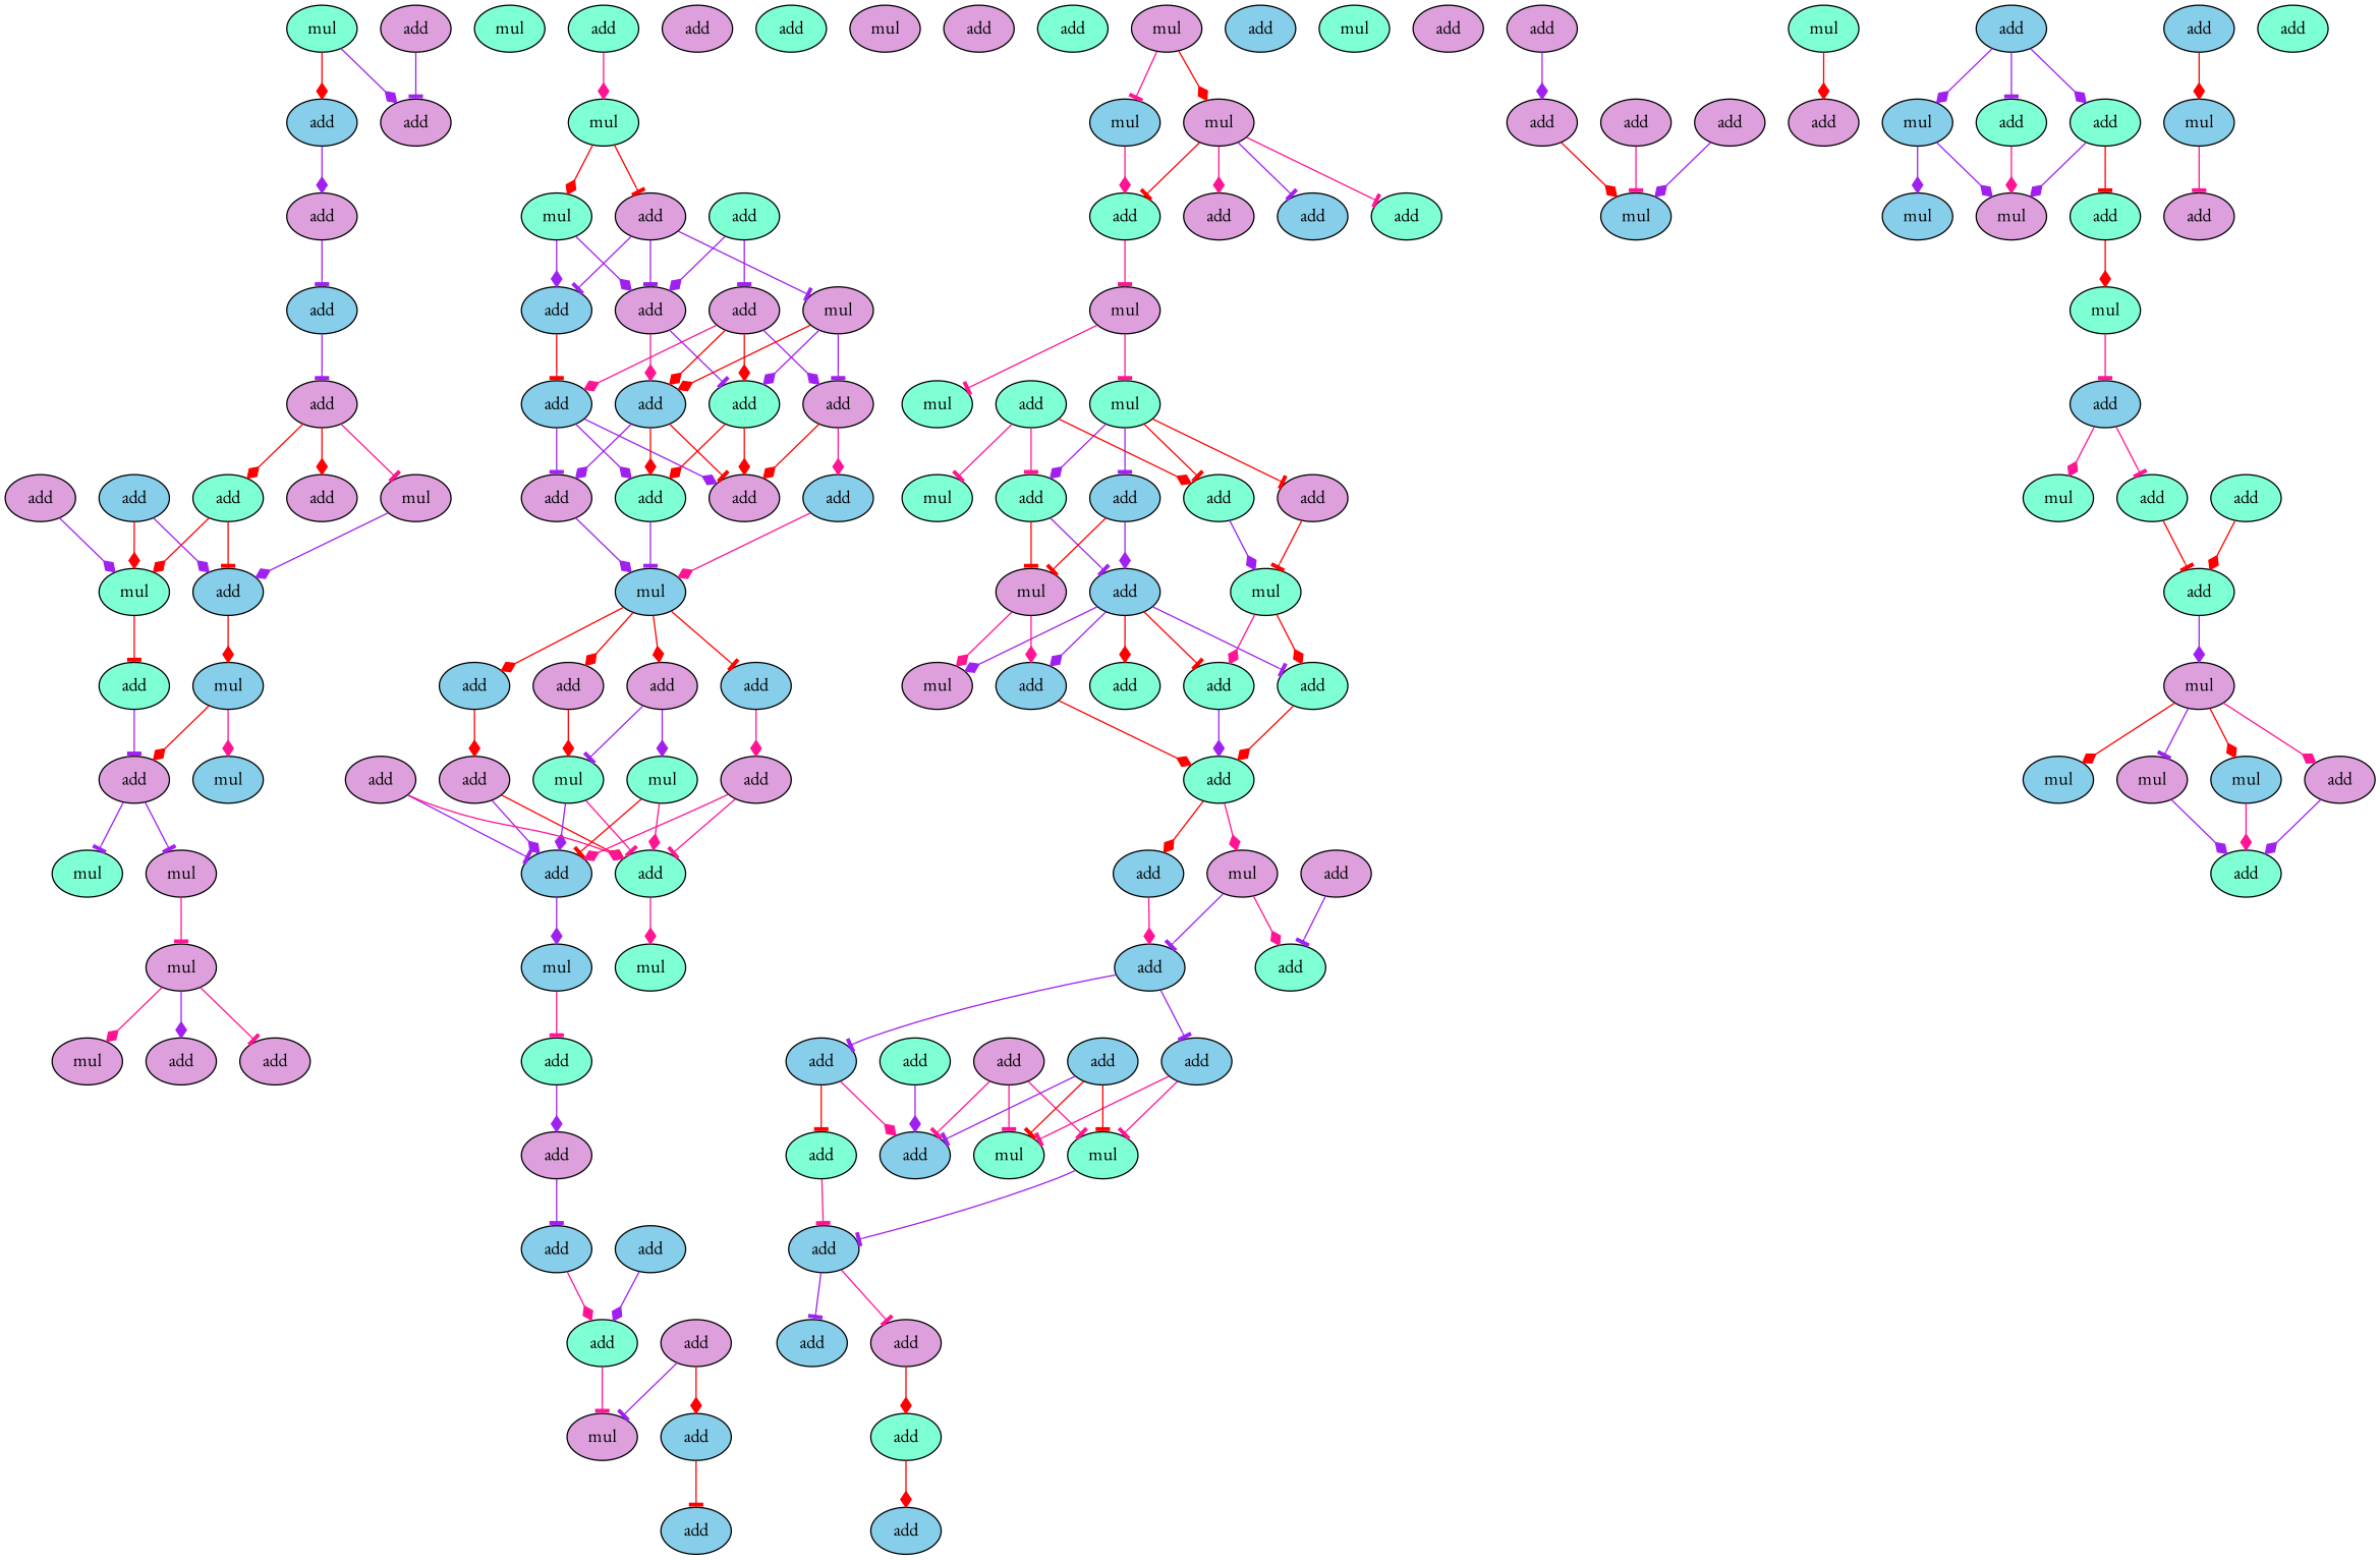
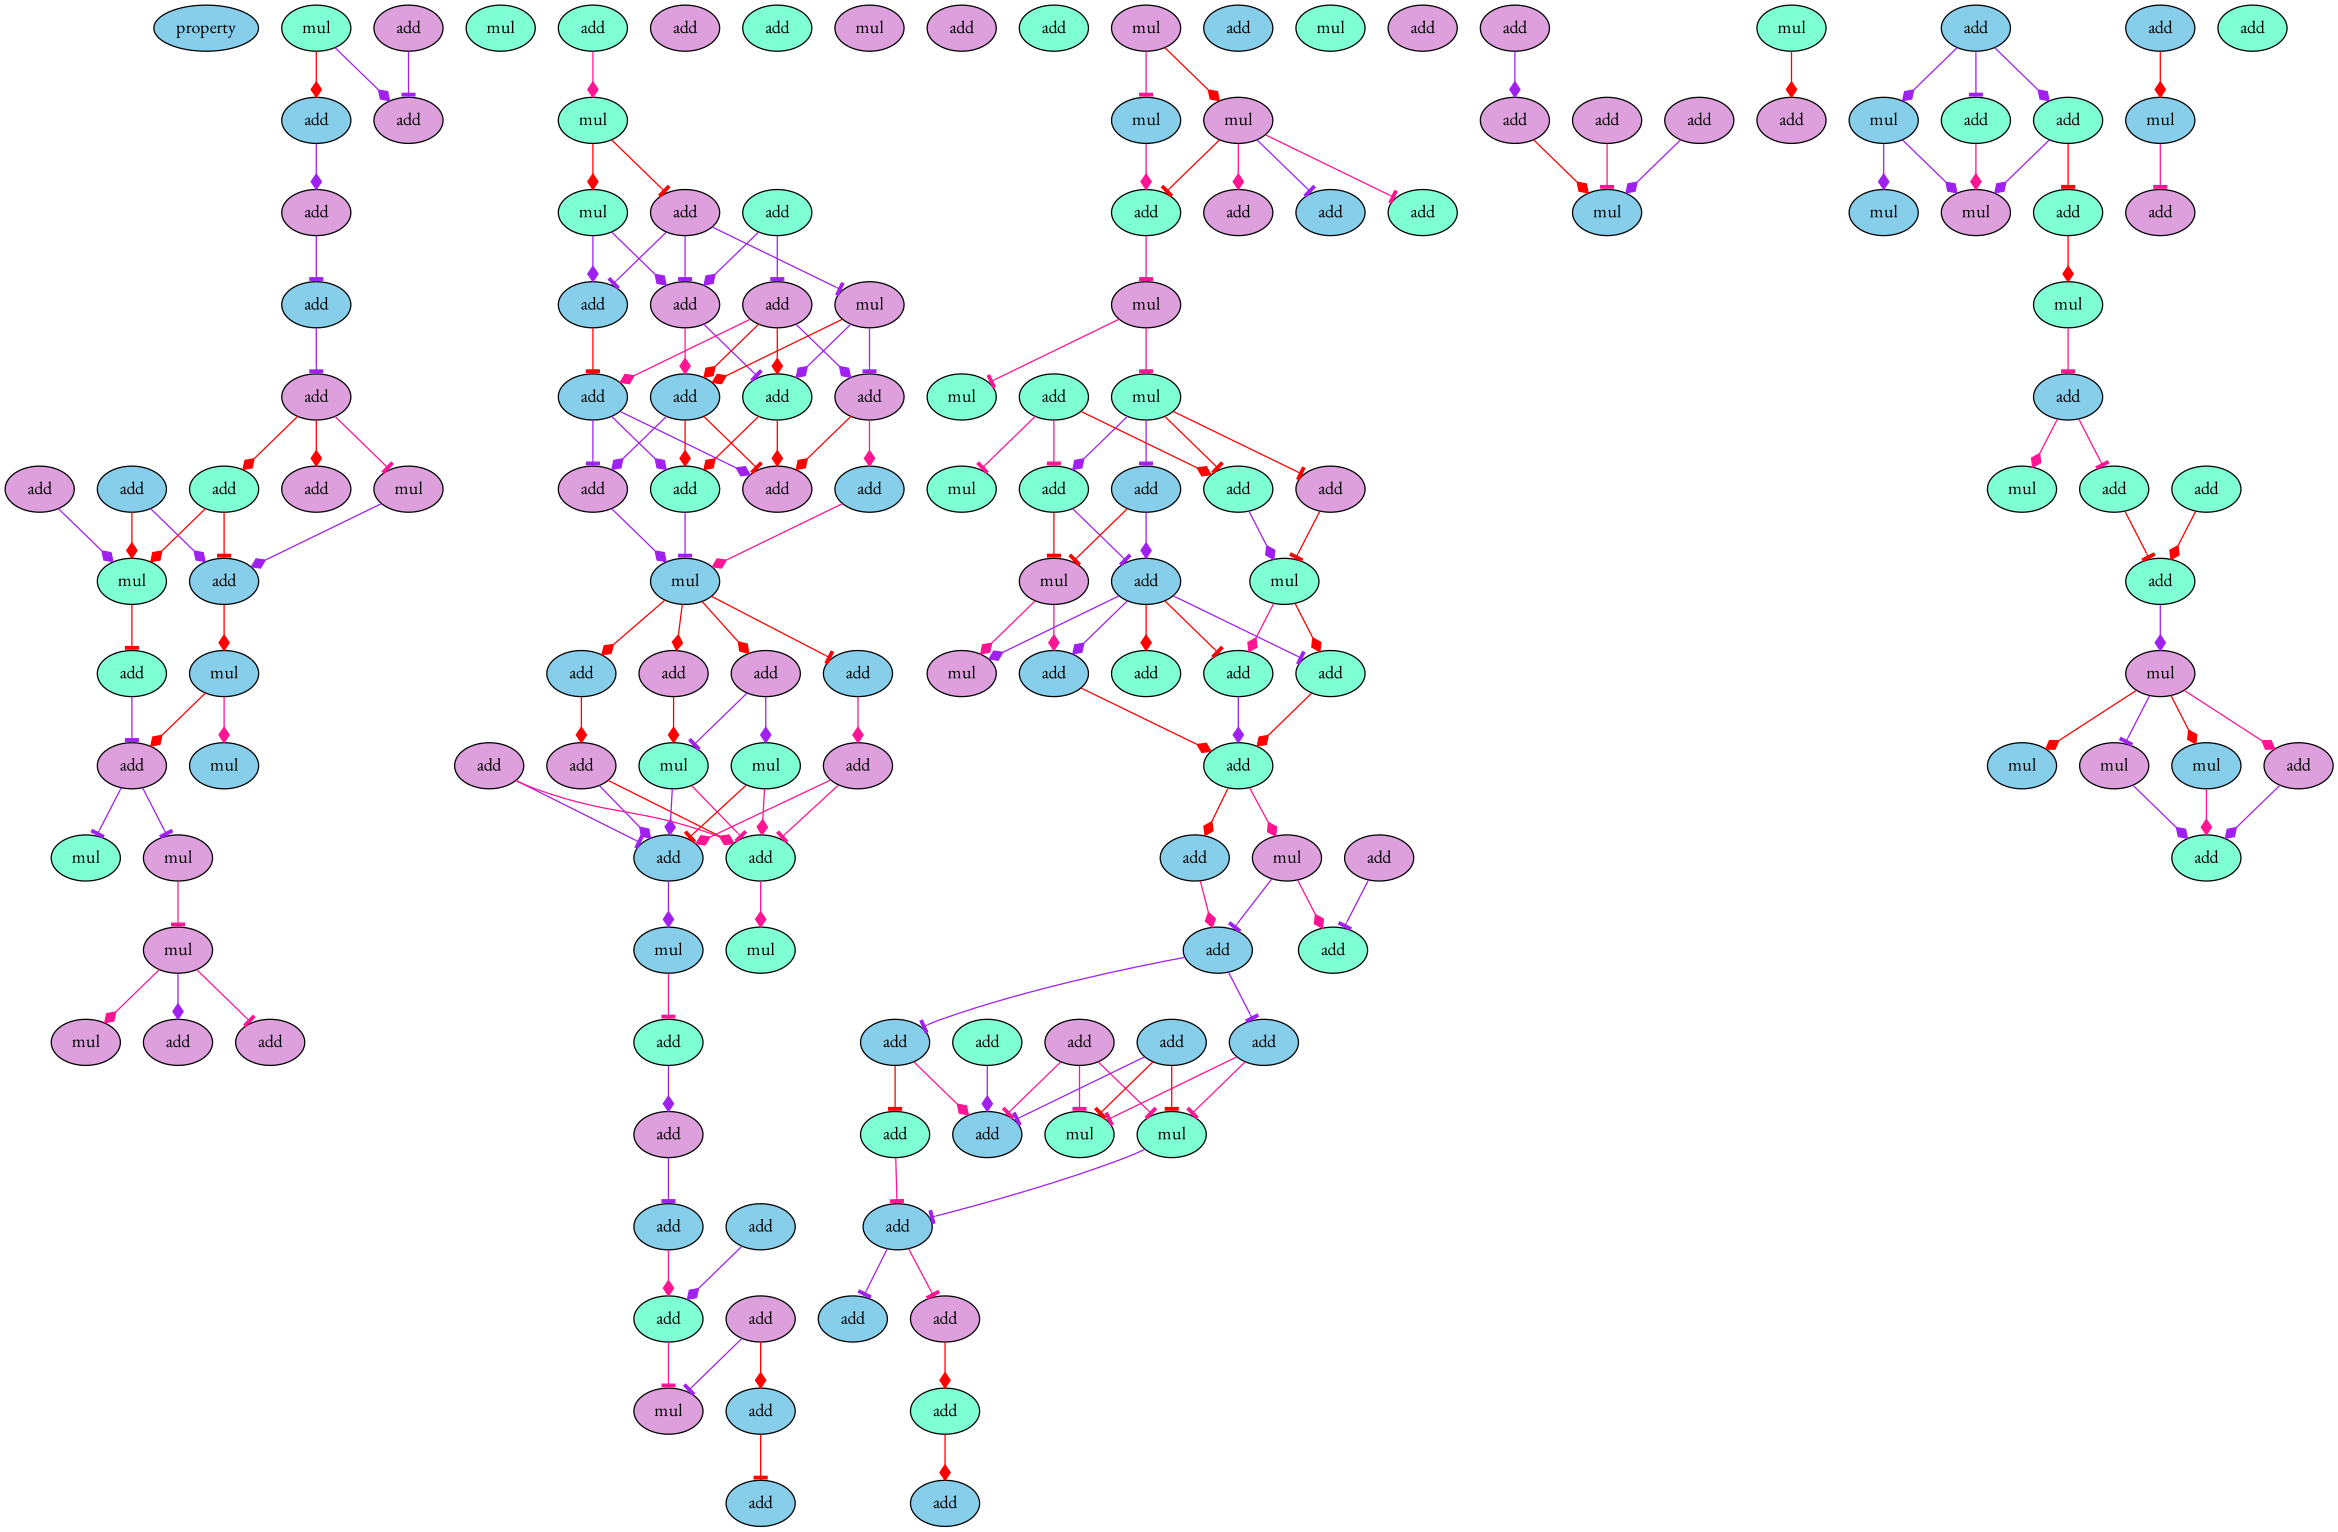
  digraph {
    fontname="EB Garamond"
    node [fontcolor=black style=filled fillcolor=plum fontname="EB Garamond"]
    edge [color=purple arrowhead=diamond fontname="EB Garamond"]
+   property [lf=1.4 mul=2 fillcolor=skyblue]
    n2 [label=mul fillcolor=aquamarine]
    n3 [label=add fillcolor=skyblue]
    n4 [label=add]
    n5 [label=add]
    n6 [label=add]
    n7 [label=add fillcolor=skyblue]
    n8 [label=mul fillcolor=aquamarine]
    n9 [label=add]
    n10 [label=add fillcolor=aquamarine]
    n11 [label=mul]
    n12 [label=add]
    n13 [label=add fillcolor=skyblue]
    n14 [label=mul fillcolor=aquamarine]
    n15 [label=add fillcolor=skyblue]
    n16 [label=add]
    n17 [label=add fillcolor=aquamarine]
    n18 [label=mul fillcolor=skyblue]
    n19 [label=add]
    n20 [label=mul fillcolor=skyblue]
    n21 [label=mul fillcolor=aquamarine]
    n22 [label=mul]
    n23 [label=mul]
    n24 [label=mul]
    n25 [label=add]
    n26 [label=add]
    n27 [label=add fillcolor=aquamarine]
    n28 [label=mul fillcolor=aquamarine]
    n29 [label=mul fillcolor=aquamarine]
    n30 [label=add]
    n31 [label=add]
    n32 [label=add fillcolor=aquamarine]
    n33 [label=add]
    n34 [label=add]
    n35 [label=add fillcolor=skyblue]
    n36 [label=mul]
    n37 [label=add fillcolor=skyblue]
    n38 [label=add fillcolor=aquamarine]
    n39 [label=add]
    n40 [label=add fillcolor=skyblue]
    n41 [label=add]
    n42 [label=add fillcolor=aquamarine]
    n43 [label=add fillcolor=skyblue]
    n44 [label=add]
    n45 [label=mul fillcolor=skyblue]
    n46 [label=add fillcolor=skyblue]
    n47 [label=add]
    n48 [label=add]
    n49 [label=add fillcolor=skyblue]
    n50 [label=add]
    n51 [label=mul fillcolor=aquamarine]
    n52 [label=add fillcolor=aquamarine]
    n53 [label=mul fillcolor=aquamarine]
    n54 [label=add]
    n55 [label=add fillcolor=skyblue]
    n56 [label=add fillcolor=aquamarine]
    n57 [label=add]
    n58 [label=mul fillcolor=skyblue]
    n59 [label=mul fillcolor=aquamarine]
    n60 [label=add fillcolor=aquamarine]
    n61 [label=mul]
    n62 [label=add]
    n63 [label=add]
    n64 [label=add fillcolor=aquamarine]
    n65 [label=add fillcolor=skyblue]
    n66 [label=add fillcolor=skyblue]
    n67 [label=add fillcolor=aquamarine]
    n68 [label=add]
    n69 [label=mul]
    n70 [label=add fillcolor=skyblue]
    n71 [label=add fillcolor=skyblue]
    n72 [label=mul]
    n73 [label=mul fillcolor=skyblue]
    n74 [label=mul]
    n75 [label=add fillcolor=aquamarine]
    n76 [label=add]
    n77 [label=add fillcolor=skyblue]
    n78 [label=add fillcolor=aquamarine]
    n79 [label=mul]
    n80 [label=mul fillcolor=aquamarine]
    n81 [label=mul fillcolor=aquamarine]
    n82 [label=add fillcolor=aquamarine]
    n83 [label=add fillcolor=aquamarine]
    n84 [label=mul fillcolor=aquamarine]
    n85 [label=add fillcolor=aquamarine]
    n86 [label=add]
    n87 [label=add fillcolor=skyblue]
    n88 [label=mul fillcolor=aquamarine]
    n89 [label=add fillcolor=skyblue]
    n90 [label=mul]
    n91 [label=add fillcolor=aquamarine]
    n92 [label=add fillcolor=aquamarine]
    n93 [label=add fillcolor=aquamarine]
    n94 [label=add fillcolor=skyblue]
    n95 [label=mul]
    n96 [label=add fillcolor=aquamarine]
    n97 [label=mul]
    n98 [label=add fillcolor=skyblue]
    n99 [label=add fillcolor=skyblue]
    n100 [label=add fillcolor=aquamarine]
    n101 [label=add fillcolor=skyblue]
    n102 [label=mul fillcolor=aquamarine]
    n103 [label=add]
    n104 [label=add fillcolor=skyblue]
    n105 [label=add fillcolor=skyblue]
    n106 [label=mul fillcolor=aquamarine]
    n107 [label=mul fillcolor=aquamarine]
    n108 [label=add]
    n109 [label=add fillcolor=skyblue]
    n110 [label=add fillcolor=skyblue]
    n111 [label=add fillcolor=aquamarine]
    n112 [label=add fillcolor=aquamarine]
    n113 [label=add fillcolor=skyblue]
    n114 [label=add fillcolor=skyblue]
    n115 [label=add]
    n116 [label=add fillcolor=aquamarine]
    n117 [label=add]
    n118 [label=add fillcolor=skyblue]
    n119 [label=add]
    n120 [label=add]
    n121 [label=mul fillcolor=aquamarine]
    n122 [label=add]
    n123 [label=add]
    n124 [label=mul fillcolor=skyblue]
    n125 [label=add]
    n126 [label=add fillcolor=skyblue]
    n127 [label=add fillcolor=aquamarine]
    n128 [label=mul fillcolor=skyblue]
    n129 [label=add fillcolor=aquamarine]
    n130 [label=add fillcolor=skyblue]
    n131 [label=mul fillcolor=skyblue]
    n132 [label=mul]
    n133 [label=mul fillcolor=skyblue]
    n134 [label=add]
    n135 [label=add fillcolor=aquamarine]
    n136 [label=mul fillcolor=aquamarine]
    n137 [label=add fillcolor=skyblue]
    n138 [label=add fillcolor=aquamarine]
    n139 [label=mul fillcolor=aquamarine]
    n140 [label=add fillcolor=aquamarine]
    n141 [label=add fillcolor=aquamarine]
    n142 [label=mul]
    n143 [label=mul fillcolor=skyblue]
    n144 [label=mul]
    n145 [label=mul fillcolor=skyblue]
    n146 [label=add]
    n147 [label=add fillcolor=aquamarine]
    n148 [label=add fillcolor=aquamarine]
    n2 -> n3 [color=red]
    n2 -> n4
    n3 -> n6
    n5 -> n4 [arrowhead=tee]
    n6 -> n7 [arrowhead=tee]
    n7 -> n9 [arrowhead=tee]
    n9 -> n10 [color=red]
    n9 -> n11 [color=deeppink arrowhead=tee]
    n9 -> n12 [color=red]
    n10 -> n14 [color=red]
    n10 -> n15 [color=red arrowhead=tee]
    n11 -> n15
    n13 -> n14 [color=red]
    n13 -> n15
    n14 -> n17 [color=red arrowhead=tee]
    n15 -> n18 [color=red]
    n16 -> n14
    n17 -> n19 [arrowhead=tee]
    n18 -> n19 [color=red]
    n18 -> n20 [color=deeppink]
    n19 -> n21 [arrowhead=tee]
    n19 -> n22 [arrowhead=tee]
    n22 -> n23 [color=deeppink arrowhead=tee]
    n23 -> n24 [color=deeppink]
    n23 -> n25
    n23 -> n26 [color=deeppink arrowhead=tee]
    n27 -> n28 [color=deeppink]
    n28 -> n29 [color=red]
    n28 -> n30 [color=red arrowhead=tee]
    n29 -> n33
    n29 -> n35
    n30 -> n33 [arrowhead=tee]
    n30 -> n35 [arrowhead=tee]
    n30 -> n36 [arrowhead=tee]
    n32 -> n33
    n32 -> n34 [arrowhead=tee]
    n33 -> n38 [arrowhead=tee]
    n33 -> n40 [color=deeppink]
    n34 -> n37 [color=deeppink]
    n34 -> n38 [color=red]
    n34 -> n39
    n34 -> n40 [color=red]
    n35 -> n37 [color=red arrowhead=tee]
    n36 -> n38
    n36 -> n39 [arrowhead=tee]
    n36 -> n40 [color=red]
    n37 -> n41
    n37 -> n42
    n37 -> n44 [arrowhead=tee]
    n38 -> n41 [color=red]
    n38 -> n42 [color=red]
    n39 -> n41 [color=red]
    n39 -> n43 [color=deeppink]
    n40 -> n41 [color=red arrowhead=tee]
    n40 -> n42 [color=red]
    n40 -> n44
    n42 -> n45 [arrowhead=tee]
    n43 -> n45 [color=deeppink]
    n44 -> n45
    n45 -> n46 [color=red]
    n45 -> n47 [color=red]
    n45 -> n48 [color=red]
    n45 -> n49 [color=red arrowhead=tee]
    n46 -> n50 [color=red]
    n47 -> n51 [color=red]
    n48 -> n51 [arrowhead=tee]
    n48 -> n53
    n49 -> n54 [color=deeppink]
    n50 -> n55
    n50 -> n56 [color=red]
    n51 -> n55
    n51 -> n56 [color=deeppink arrowhead=tee]
    n53 -> n55 [color=red arrowhead=tee]
    n53 -> n56 [color=deeppink]
    n54 -> n55 [color=deeppink]
    n54 -> n56 [color=deeppink arrowhead=tee]
    n55 -> n58
    n56 -> n59 [color=deeppink]
    n57 -> n55 [arrowhead=tee]
    n57 -> n56 [color=deeppink]
    n58 -> n60 [color=deeppink arrowhead=tee]
    n60 -> n62
    n62 -> n65 [arrowhead=tee]
    n65 -> n67 [color=deeppink]
    n66 -> n67
    n67 -> n69 [color=deeppink arrowhead=tee]
    n68 -> n69 [arrowhead=tee]
    n68 -> n70 [color=red]
    n70 -> n71 [color=red arrowhead=tee]
    n72 -> n73 [color=deeppink arrowhead=tee]
    n72 -> n74 [color=red]
    n73 -> n75 [color=deeppink]
    n74 -> n75 [color=red arrowhead=tee]
    n74 -> n76 [color=deeppink]
    n74 -> n77 [arrowhead=tee]
    n74 -> n78 [color=deeppink arrowhead=tee]
    n75 -> n79 [color=deeppink arrowhead=tee]
    n79 -> n80 [color=deeppink arrowhead=tee]
    n79 -> n81 [color=deeppink arrowhead=tee]
    n80 -> n83 [color=red arrowhead=tee]
    n80 -> n85
    n80 -> n86 [color=red arrowhead=tee]
    n80 -> n87 [arrowhead=tee]
    n82 -> n83 [color=red]
    n82 -> n84 [color=deeppink arrowhead=tee]
    n82 -> n85 [color=deeppink arrowhead=tee]
    n83 -> n88
    n85 -> n89 [arrowhead=tee]
    n85 -> n90 [color=red arrowhead=tee]
    n86 -> n88 [color=red arrowhead=tee]
    n87 -> n89
    n87 -> n90 [color=red arrowhead=tee]
    n88 -> n92 [color=red]
    n88 -> n93 [color=deeppink]
    n89 -> n91 [color=red]
    n89 -> n92 [arrowhead=tee]
    n89 -> n93 [color=red arrowhead=tee]
    n89 -> n94
    n89 -> n95
    n90 -> n94 [color=deeppink]
    n90 -> n95 [color=deeppink]
    n92 -> n96 [color=red]
    n93 -> n96
    n94 -> n96 [color=red]
    n96 -> n97 [color=deeppink]
    n96 -> n98 [color=red]
    n97 -> n99 [arrowhead=tee]
    n97 -> n100 [color=deeppink]
    n98 -> n99 [color=deeppink]
    n99 -> n104 [arrowhead=tee]
    n99 -> n105 [arrowhead=tee]
    n103 -> n100 [arrowhead=tee]
    n104 -> n106 [color=deeppink arrowhead=tee]
    n104 -> n107 [color=deeppink arrowhead=tee]
    n105 -> n109 [color=deeppink]
    n105 -> n112 [color=red arrowhead=tee]
    n106 -> n113 [arrowhead=tee]
    n108 -> n106 [color=deeppink arrowhead=tee]
    n108 -> n107 [color=deeppink arrowhead=tee]
    n108 -> n109 [color=deeppink arrowhead=tee]
    n110 -> n106 [color=red arrowhead=tee]
    n110 -> n107 [color=red arrowhead=tee]
    n110 -> n109 [arrowhead=tee]
    n111 -> n109
    n112 -> n113 [color=deeppink arrowhead=tee]
    n113 -> n114 [arrowhead=tee]
    n113 -> n115 [color=deeppink arrowhead=tee]
    n115 -> n116 [color=red]
    n116 -> n118 [color=red]
    n119 -> n120
    n120 -> n124 [color=red]
    n121 -> n122 [color=red]
    n123 -> n124 [color=deeppink arrowhead=tee]
    n125 -> n124
    n126 -> n127 [arrowhead=tee]
    n126 -> n128
    n126 -> n129
    n127 -> n132 [color=deeppink]
    n128 -> n132
    n128 -> n133
    n129 -> n132
    n129 -> n135 [color=red arrowhead=tee]
    n130 -> n131 [color=red]
    n131 -> n134 [color=deeppink arrowhead=tee]
    n135 -> n136 [color=red]
    n136 -> n137 [color=deeppink arrowhead=tee]
    n137 -> n138 [color=deeppink arrowhead=tee]
    n137 -> n139 [color=deeppink]
    n138 -> n141 [color=red arrowhead=tee]
    n140 -> n141 [color=red]
    n141 -> n142
    n142 -> n143 [color=red]
    n142 -> n144 [arrowhead=tee]
    n142 -> n145 [color=red]
    n142 -> n146 [color=deeppink]
    n144 -> n148
    n145 -> n148 [color=deeppink]
    n146 -> n148
  }
